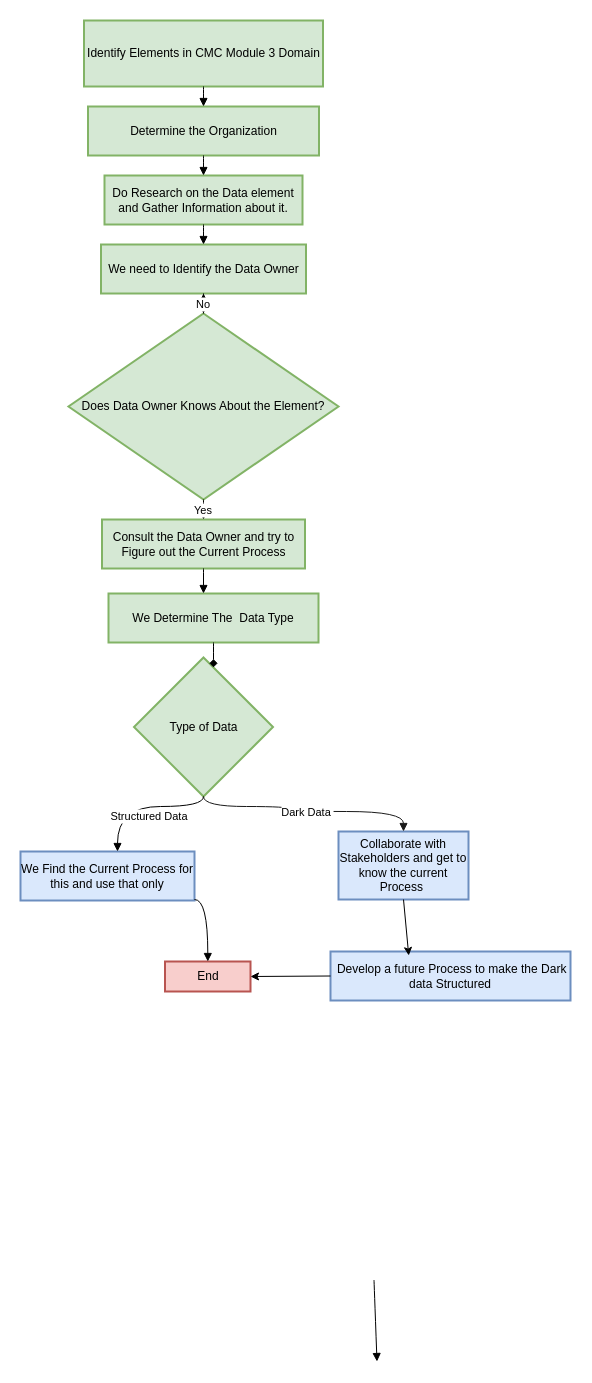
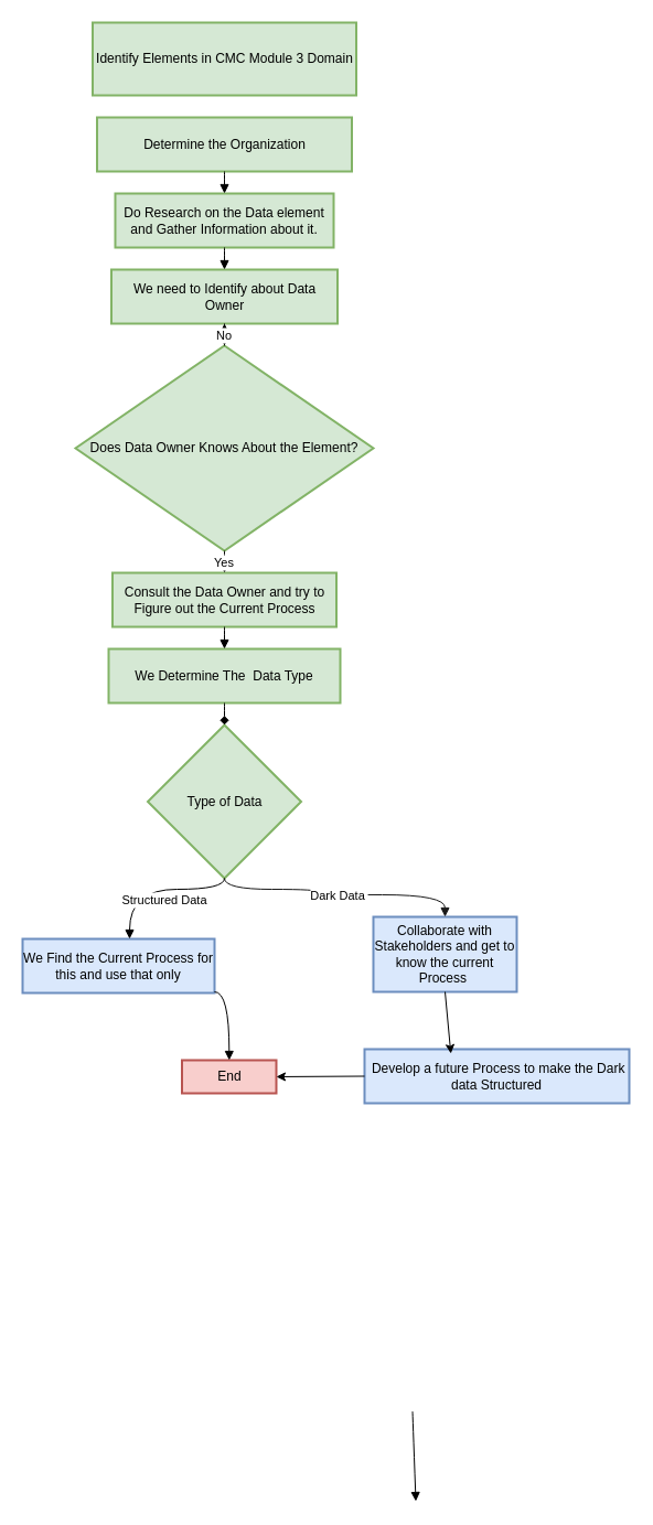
  <mxCell id="0" />
  <mxCell id="1" parent="0" />
  <mxCell id="2" value="Identify Elements in CMC Module 3 Domain" style="whiteSpace=wrap;strokeWidth=2;fillColor=#d5e8d4;strokeColor=#82b366;fillStyle=solid;" vertex="1" parent="1"><mxGeometry x="83.5" y="20" width="239" height="66" as="geometry" /></mxCell>
  <mxCell id="3" value="Determine the Organization" style="whiteSpace=wrap;strokeWidth=2;fillColor=#d5e8d4;strokeColor=#82b366;" vertex="1" parent="1"><mxGeometry x="87.5" y="106" width="231" height="49" as="geometry" /></mxCell>
  <mxCell id="4" value="Do Research on the Data element and Gather Information about it." style="whiteSpace=wrap;strokeWidth=2;fillColor=#d5e8d4;strokeColor=#82b366;" vertex="1" parent="1"><mxGeometry x="104" y="175" width="198" height="49" as="geometry" /></mxCell>
- <mxCell id="5" value="We need to Identify the Data Owner" style="whiteSpace=wrap;strokeWidth=2;fillColor=#d5e8d4;strokeColor=#82b366;" vertex="1" parent="1"><mxGeometry x="100.5" y="244" width="205" height="49" as="geometry" /></mxCell>
+ <mxCell id="5" value="We need to Identify about Data Owner" style="whiteSpace=wrap;strokeWidth=2;fillColor=#d5e8d4;strokeColor=#82b366;" vertex="1" parent="1"><mxGeometry x="100.5" y="244" width="205" height="49" as="geometry" /></mxCell>
  <mxCell id="6" value="Does Data Owner Knows About the Element?" style="rhombus;strokeWidth=2;whiteSpace=wrap;fillColor=#d5e8d4;strokeColor=#82b366;" vertex="1" parent="1"><mxGeometry x="68" y="313" width="270" height="186" as="geometry" /></mxCell>
  <mxCell id="7" value="Consult the Data Owner and try to&#10;Figure out the Current Process" style="whiteSpace=wrap;strokeWidth=2;fillColor=#d5e8d4;strokeColor=#82b366;" vertex="1" parent="1"><mxGeometry x="101.5" y="519" width="203" height="49" as="geometry" /></mxCell>
- <mxCell id="8" value="We Determine The  Data Type" style="whiteSpace=wrap;strokeWidth=2;fillColor=#d5e8d4;strokeColor=#82b366;" vertex="1" parent="1"><mxGeometry x="108" y="593" width="210" height="49" as="geometry" /></mxCell>
+ <mxCell id="8" value="We Determine The  Data Type" style="whiteSpace=wrap;strokeWidth=2;fillColor=#d5e8d4;strokeColor=#82b366;" vertex="1" parent="1"><mxGeometry x="98" y="588" width="210" height="49" as="geometry" /></mxCell>
  <mxCell id="9" value="Type of Data" style="rhombus;strokeWidth=2;whiteSpace=wrap;fillColor=#d5e8d4;strokeColor=#82b366;" vertex="1" parent="1"><mxGeometry x="133.5" y="657" width="139" height="139" as="geometry" /></mxCell>
  <mxCell id="10" value="We Find the Current Process for this and use that only" style="whiteSpace=wrap;strokeWidth=2;fillColor=#dae8fc;strokeColor=#6c8ebf;" vertex="1" parent="1"><mxGeometry x="20" y="851" width="174" height="49" as="geometry" /></mxCell>
  <mxCell id="11" value="Collaborate with Stakeholders and get to know the current Process " style="whiteSpace=wrap;strokeWidth=2;fillColor=#dae8fc;strokeColor=#6c8ebf;" vertex="1" parent="1"><mxGeometry x="338" y="831" width="130" height="68" as="geometry" /></mxCell>
  <mxCell id="12" value=" Develop a future Process to make the Dark data Structured" style="whiteSpace=wrap;strokeWidth=2;fillColor=#dae8fc;strokeColor=#6c8ebf;" vertex="1" parent="1"><mxGeometry x="330" y="951" width="240" height="49" as="geometry" /></mxCell>
  <mxCell id="13" value="End" style="whiteSpace=wrap;strokeWidth=2;fillColor=#f8cecc;strokeColor=#b85450;" vertex="1" parent="1"><mxGeometry x="164.5" y="961" width="85.5" height="30" as="geometry" /></mxCell>
- <mxCell id="14" value="" style="curved=1;startArrow=none;endArrow=block;rounded=0;edgeStyle=orthogonalEdgeStyle;" edge="1" parent="1" source="2" target="3"><mxGeometry relative="1" as="geometry"><Array as="points"><mxPoint x="203" y="81" /><mxPoint x="203" y="101" /></Array></mxGeometry></mxCell>
  <mxCell id="15" value="" style="curved=1;startArrow=none;endArrow=block;rounded=0;edgeStyle=orthogonalEdgeStyle;" edge="1" parent="1" source="3" target="4"><mxGeometry relative="1" as="geometry"><Array as="points"><mxPoint x="203" y="150" /><mxPoint x="203" y="170" /></Array></mxGeometry></mxCell>
  <mxCell id="16" value="" style="curved=1;startArrow=none;endArrow=block;rounded=0;edgeStyle=orthogonalEdgeStyle;" edge="1" parent="1" source="4" target="5"><mxGeometry relative="1" as="geometry"><Array as="points"><mxPoint x="203" y="219" /><mxPoint x="203" y="239" /></Array></mxGeometry></mxCell>
  <mxCell id="17" value="" style="curved=1;startArrow=none;endArrow=block;rounded=0;edgeStyle=orthogonalEdgeStyle;" edge="1" parent="1" source="5" target="6"><mxGeometry relative="1" as="geometry"><Array as="points"><mxPoint x="203" y="288" /><mxPoint x="203" y="308" /></Array></mxGeometry></mxCell>
  <mxCell id="18" value="Yes" style="curved=1;startArrow=none;endArrow=block;rounded=0;entryDx=0;entryDy=0;edgeStyle=orthogonalEdgeStyle;" edge="1" parent="1" source="6" target="7"><mxGeometry relative="1" as="geometry"><Array as="points"><mxPoint x="203" y="494" /><mxPoint x="203" y="514" /></Array></mxGeometry></mxCell>
  <mxCell id="19" value="No" style="curved=1;startArrow=none;endArrow=block;rounded=0;edgeStyle=orthogonalEdgeStyle;" edge="1" parent="1" source="6" target="5"><mxGeometry relative="1" as="geometry"><Array as="points" /></mxGeometry></mxCell>
  <mxCell id="20" value="" style="curved=1;startArrow=none;endArrow=block;rounded=0;edgeStyle=orthogonalEdgeStyle;" edge="1" parent="1" source="7" target="8"><mxGeometry relative="1" as="geometry"><Array as="points"><mxPoint x="203" y="563" /><mxPoint x="203" y="583" /></Array></mxGeometry></mxCell>
  <mxCell id="21" value="" style="curved=1;startArrow=none;endArrow=diamond;rounded=0;edgeStyle=orthogonalEdgeStyle;" edge="1" parent="1" source="8" target="9"><mxGeometry relative="1" as="geometry"><Array as="points"><mxPoint x="203" y="632" /><mxPoint x="203" y="652" /></Array></mxGeometry></mxCell>
  <mxCell id="22" value="Structured Data" style="curved=1;startArrow=none;endArrow=block;rounded=0;edgeStyle=orthogonalEdgeStyle;" edge="1" parent="1" source="9" target="10"><mxGeometry x="-0.089" y="9" relative="1" as="geometry"><Array as="points"><mxPoint x="203" y="791" /><mxPoint x="203" y="806" /><mxPoint x="117" y="806" /><mxPoint x="117" y="811" /></Array><mxPoint as="offset" /></mxGeometry></mxCell>
  <mxCell id="23" value="Dark Data" style="curved=1;startArrow=none;endArrow=block;rounded=0;strokeColor=#1A1A1A;edgeStyle=orthogonalEdgeStyle;" edge="1" parent="1" source="9" target="11"><mxGeometry relative="1" as="geometry"><Array as="points"><mxPoint x="203" y="791" /><mxPoint x="203" y="806" /><mxPoint x="289" y="806" /><mxPoint x="289" y="811" /></Array></mxGeometry></mxCell>
  <mxCell id="24" value="" style="curved=1;startArrow=none;endArrow=block;exitX=0.554;exitY=0.98;entryX=0.5;entryY=0.01;rounded=0;exitDx=0;exitDy=0;exitPerimeter=0;" edge="1" parent="1"><mxGeometry relative="1" as="geometry"><Array as="points" /><mxPoint x="373.51" y="1279.64" as="sourcePoint" /><mxPoint x="376.49" y="1361" as="targetPoint" /></mxGeometry></mxCell>
  <mxCell id="25" value="" style="curved=1;startArrow=none;endArrow=block;rounded=0;exitDx=0;exitDy=0;edgeStyle=orthogonalEdgeStyle;" edge="1" parent="1" source="10" target="13"><mxGeometry relative="1" as="geometry"><Array as="points"><mxPoint x="117" y="860" /><mxPoint x="117" y="899" /></Array><mxPoint x="168" y="1377" as="sourcePoint" /></mxGeometry></mxCell>
  <mxCell id="26" value="" style="endArrow=classic;html=1;rounded=0;exitX=0.5;exitY=1;exitDx=0;exitDy=0;entryX=0.326;entryY=0.082;entryDx=0;entryDy=0;entryPerimeter=0;" edge="1" parent="1" source="11" target="12"><mxGeometry width="50" height="50" relative="1" as="geometry"><mxPoint x="468" y="911" as="sourcePoint" /><mxPoint x="560" y="891" as="targetPoint" /></mxGeometry></mxCell>
  <mxCell id="27" value="" style="endArrow=classic;html=1;rounded=0;entryX=1;entryY=0.5;entryDx=0;entryDy=0;exitX=0;exitY=0.5;exitDx=0;exitDy=0;" edge="1" parent="1" source="12" target="13"><mxGeometry width="50" height="50" relative="1" as="geometry"><mxPoint x="450" y="931" as="sourcePoint" /><mxPoint x="500" y="881" as="targetPoint" /><Array as="points" /></mxGeometry></mxCell>
